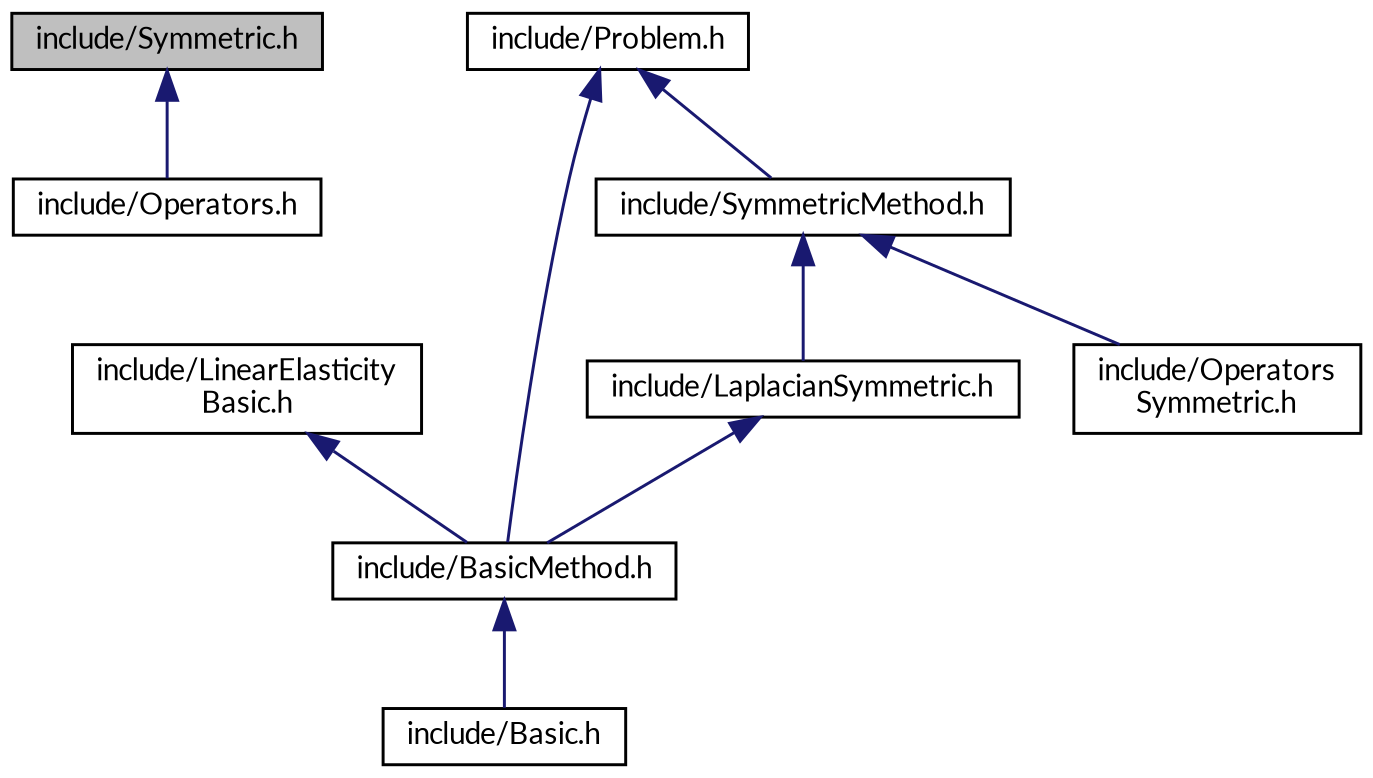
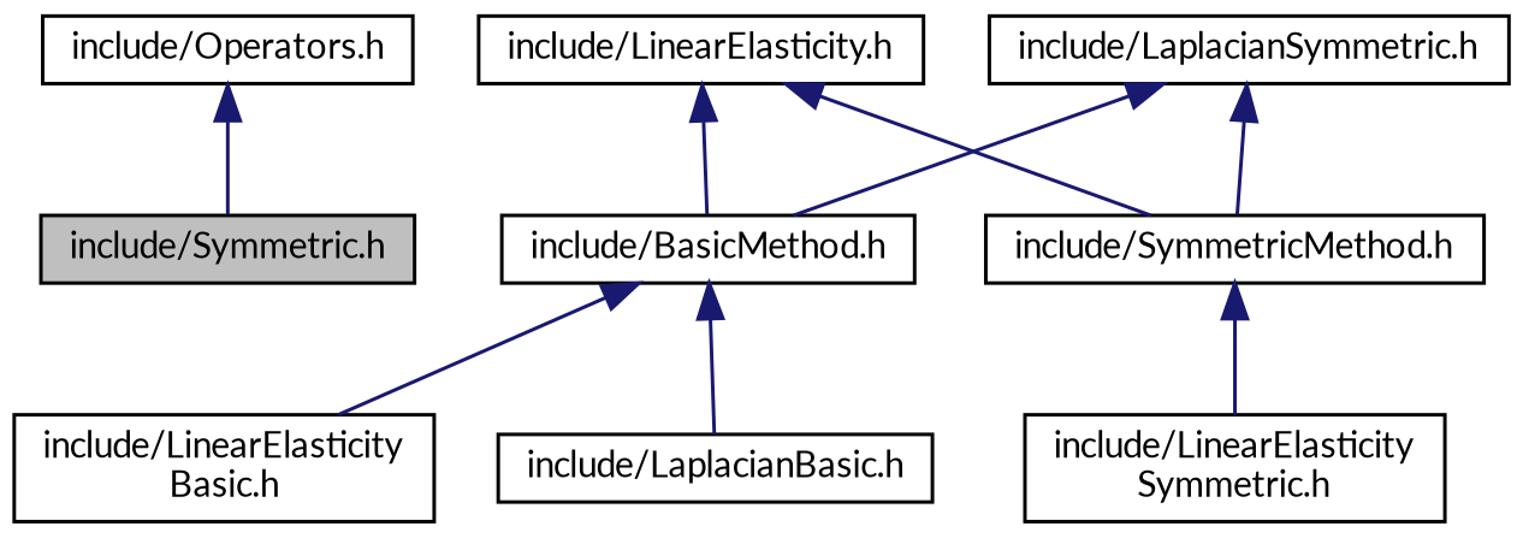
  digraph {
    fontname=Lato
    node [color=black fillcolor=white fontname=Lato fontsize=10 shape=record style=filled]
    edge [color=midnightblue dir=back fontname=Lato fontsize=10 labelfontname=Helvetica labelfontsize=10 style=solid]
    n1 [fillcolor=grey75 fontcolor=black height=0.2 label="include/Symmetric.h" width=0.4]
    n2 [height=0.2 label="include/Operators.h" width=0.4]
    n3 [height=0.2 label="include/BasicMethod.h" width=0.4]
-   n4 [height=0.2 label="include/Basic.h" width=0.4]
+   n4 [height=0.2 label="include/LaplacianBasic.h" width=0.4]
    n5 [height=0.2 label="include/LinearElasticity\lBasic.h" width=0.4]
-   n6 [height=0.2 label="include/Problem.h" width=0.4]
+   n6 [height=0.2 label="include/LinearElasticity.h" width=0.4]
    n7 [height=0.2 label="include/SymmetricMethod.h" width=0.4]
    n8 [height=0.2 label="include/LaplacianSymmetric.h" width=0.4]
-   n9 [height=0.2 label="include/Operators\lSymmetric.h" width=0.4]
-   n1 -> n2
+   n9 [height=0.2 label="include/LinearElasticity\lSymmetric.h" width=0.4]
+   n2 -> n1
    n3 -> n4
-   n5 -> n3
+   n3 -> n5
    n6 -> n3
    n6 -> n7
-   n7 -> n8
+   n8 -> n7
    n7 -> n9
    n8 -> n3
  }
